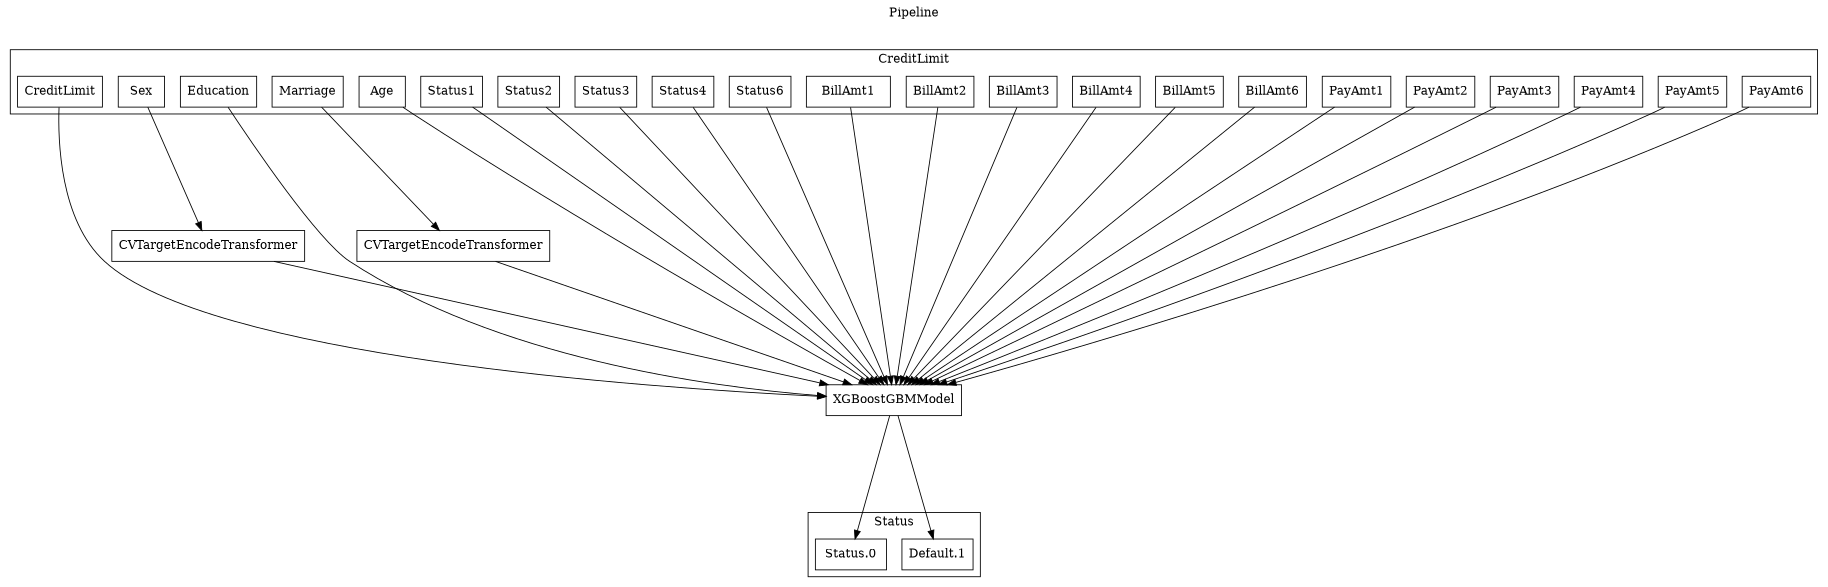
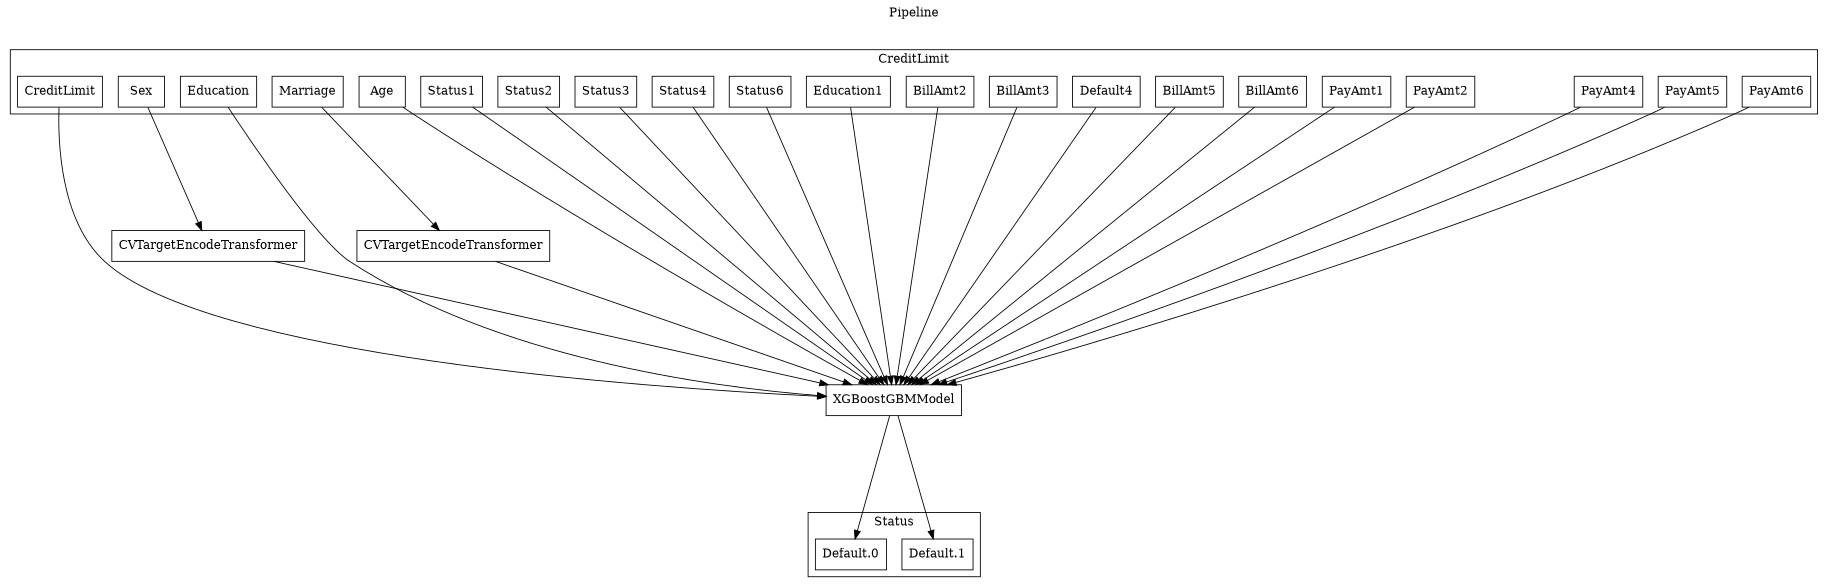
  digraph {
    label=Pipeline
    labelloc=t
    rankdir=TB
    ranksep=2
    node [shape=box]
    n1 [label=CreditLimit]
    n2 [label=Sex]
    n3 [label=Education]
    n4 [label=Marriage]
    n5 [label=Age]
    n6 [label=Status1]
    n7 [label=Status2]
    n8 [label=Status3]
    n9 [label=Status4]
    n10 [label=Status6]
-   n11 [label=BillAmt1]
+   n11 [label=Education1]
    n12 [label=BillAmt2]
    n13 [label=BillAmt3]
-   n14 [label=BillAmt4]
+   n14 [label=Default4]
    n15 [label=BillAmt5]
    n16 [label=BillAmt6]
    n17 [label=PayAmt1]
    n18 [label=PayAmt2]
-   n19 [label=PayAmt3]
    n20 [label=PayAmt4]
    n21 [label=PayAmt5]
    n22 [label=PayAmt6]
    n23 [label="Default.1"]
-   n24 [label="Status.0"]
+   n24 [label="Default.0"]
    n25 [label=XGBoostGBMModel]
    n26 [label=CVTargetEncodeTransformer]
    n27 [label=CVTargetEncodeTransformer]
    subgraph cluster_1 {
      label=CreditLimit
      n1
      n2
      n3
      n4
      n5
      n6
      n7
      n8
      n9
      n10
      n11
      n12
      n13
      n14
      n15
      n16
      n17
      n18
-     n19
      n20
      n21
      n22
    }
    subgraph cluster_2 {
      label=Status
      n23
      n24
    }
    n1 -> n25
    n2 -> n26
    n3 -> n25
    n4 -> n27
    n5 -> n25
    n6 -> n25
    n7 -> n25
    n8 -> n25
    n9 -> n25
    n10 -> n25
    n11 -> n25
    n12 -> n25
    n13 -> n25
    n14 -> n25
    n15 -> n25
    n16 -> n25
    n17 -> n25
    n18 -> n25
-   n19 -> n25
    n20 -> n25
    n21 -> n25
    n22 -> n25
    n25 -> n23
    n25 -> n24
    n26 -> n25
    n27 -> n25
  }
